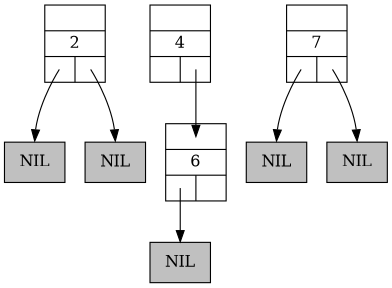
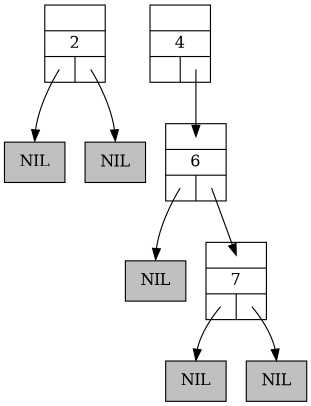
  digraph {
    ranksep=0.5
    node [shape=record fillcolor=grey style=filled]
    edge [headclip=false headport=n tailclip=false tailport="right:c"]
    n1 [label="{{<parent>}|2|{<left>|<right>}}" fillcolor="" style=""]
    n2 [label=NIL]
    n3 [label=NIL]
    n4 [label="{{<parent>}|4|{<left>|<right>}}" fillcolor="" style=""]
    n5 [label="{{<parent>}|6|{<left>|<right>}}" fillcolor="" style=""]
    n6 [label=NIL]
    n7 [label="{{<parent>}|7|{<left>|<right>}}" fillcolor="" style=""]
    n8 [label=NIL]
    n9 [label=NIL]
    n1 -> n2 [tailport="left:c"]
    n1 -> n3
    n4 -> n5 [headport="parent:c"]
    n5 -> n6 [tailport="left:c"]
+   n5 -> n7 [headport="parent:c"]
    n7 -> n8 [tailport="left:c"]
    n7 -> n9
  }
